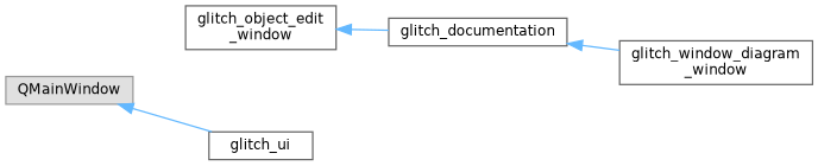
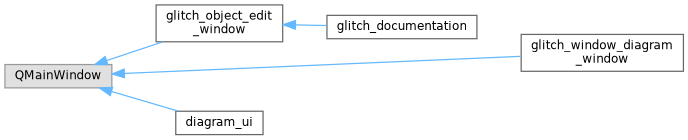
  digraph {
    rankdir=LR
    node [color=grey40 fillcolor=white fontname=Helvetica fontsize=10 shape=box style=filled]
    edge [color=steelblue1 dir=back fontname=Helvetica fontsize=10 labelfontname=Helvetica labelfontsize=10 style=solid]
    n1 [color=grey60 fillcolor="#E0E0E0" height=0.2 label=QMainWindow width=0.4]
    n2 [height=0.2 label="glitch_object_edit\l_window" width=0.4]
    n3 [height=0.2 label="glitch_window_diagram\l_window" width=0.4]
-   n4 [height=0.2 label=glitch_ui width=0.4]
+   n4 [height=0.2 label=diagram_ui width=0.4]
    n5 [height=0.2 label=glitch_documentation width=0.4]
-   n5 -> n3
+   n1 -> n2
+   n1 -> n3
    n1 -> n4
    n2 -> n5
  }
